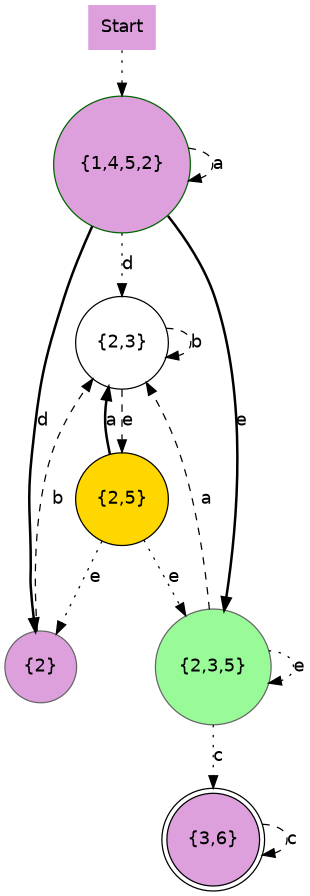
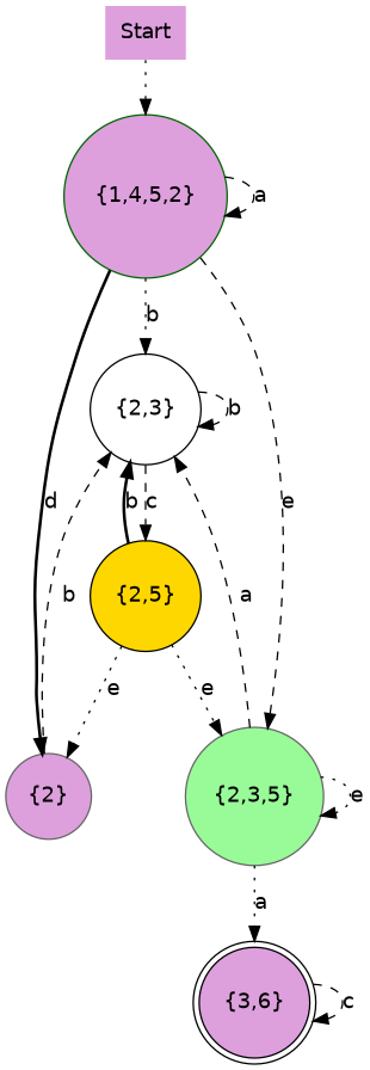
  digraph {
    fontname="DejaVu Sans"
    rankdir=TB
    node [color=gray40 fillcolor=plum fontname="DejaVu Sans" shape=circle style=filled]
    edge [fontname="DejaVu Sans" style=dashed]
    Start [shape=none]
    "{1,4,5,2}" [color=darkgreen]
    "{2,3}" [color=black fillcolor=white]
    "{2}"
    "{2,3,5}" [fillcolor=palegreen]
    "{3,6}" [color=black shape=doublecircle]
    "{2,5}" [color=black fillcolor=gold]
    subgraph sub_1 {
      Start
    }
    Start -> "{1,4,5,2}" [style=dotted]
    "{1,4,5,2}" -> "{1,4,5,2}" [label=a]
-   "{1,4,5,2}" -> "{2,3}" [label=d style=dotted]
+   "{1,4,5,2}" -> "{2,3}" [label=b style=dotted]
    "{1,4,5,2}" -> "{2}" [label=d style=bold]
-   "{1,4,5,2}" -> "{2,3,5}" [label=e style=bold]
+   "{1,4,5,2}" -> "{2,3,5}" [label=e]
    "{2,3}" -> "{2,3}" [label=b]
-   "{2,3}" -> "{2,5}" [label=e]
+   "{2,3}" -> "{2,5}" [label=c]
    "{2}" -> "{2,3}" [label=b]
    "{2,3,5}" -> "{2,3}" [label=a]
    "{2,3,5}" -> "{2,3,5}" [label=e style=dotted]
-   "{2,3,5}" -> "{3,6}" [label=c style=dotted]
+   "{2,3,5}" -> "{3,6}" [label=a style=dotted]
    "{3,6}" -> "{3,6}" [label=c]
-   "{2,5}" -> "{2,3}" [label=a style=bold]
+   "{2,5}" -> "{2,3}" [label=b style=bold]
    "{2,5}" -> "{2}" [label=e style=dotted]
    "{2,5}" -> "{2,3,5}" [label=e style=dotted]
  }
